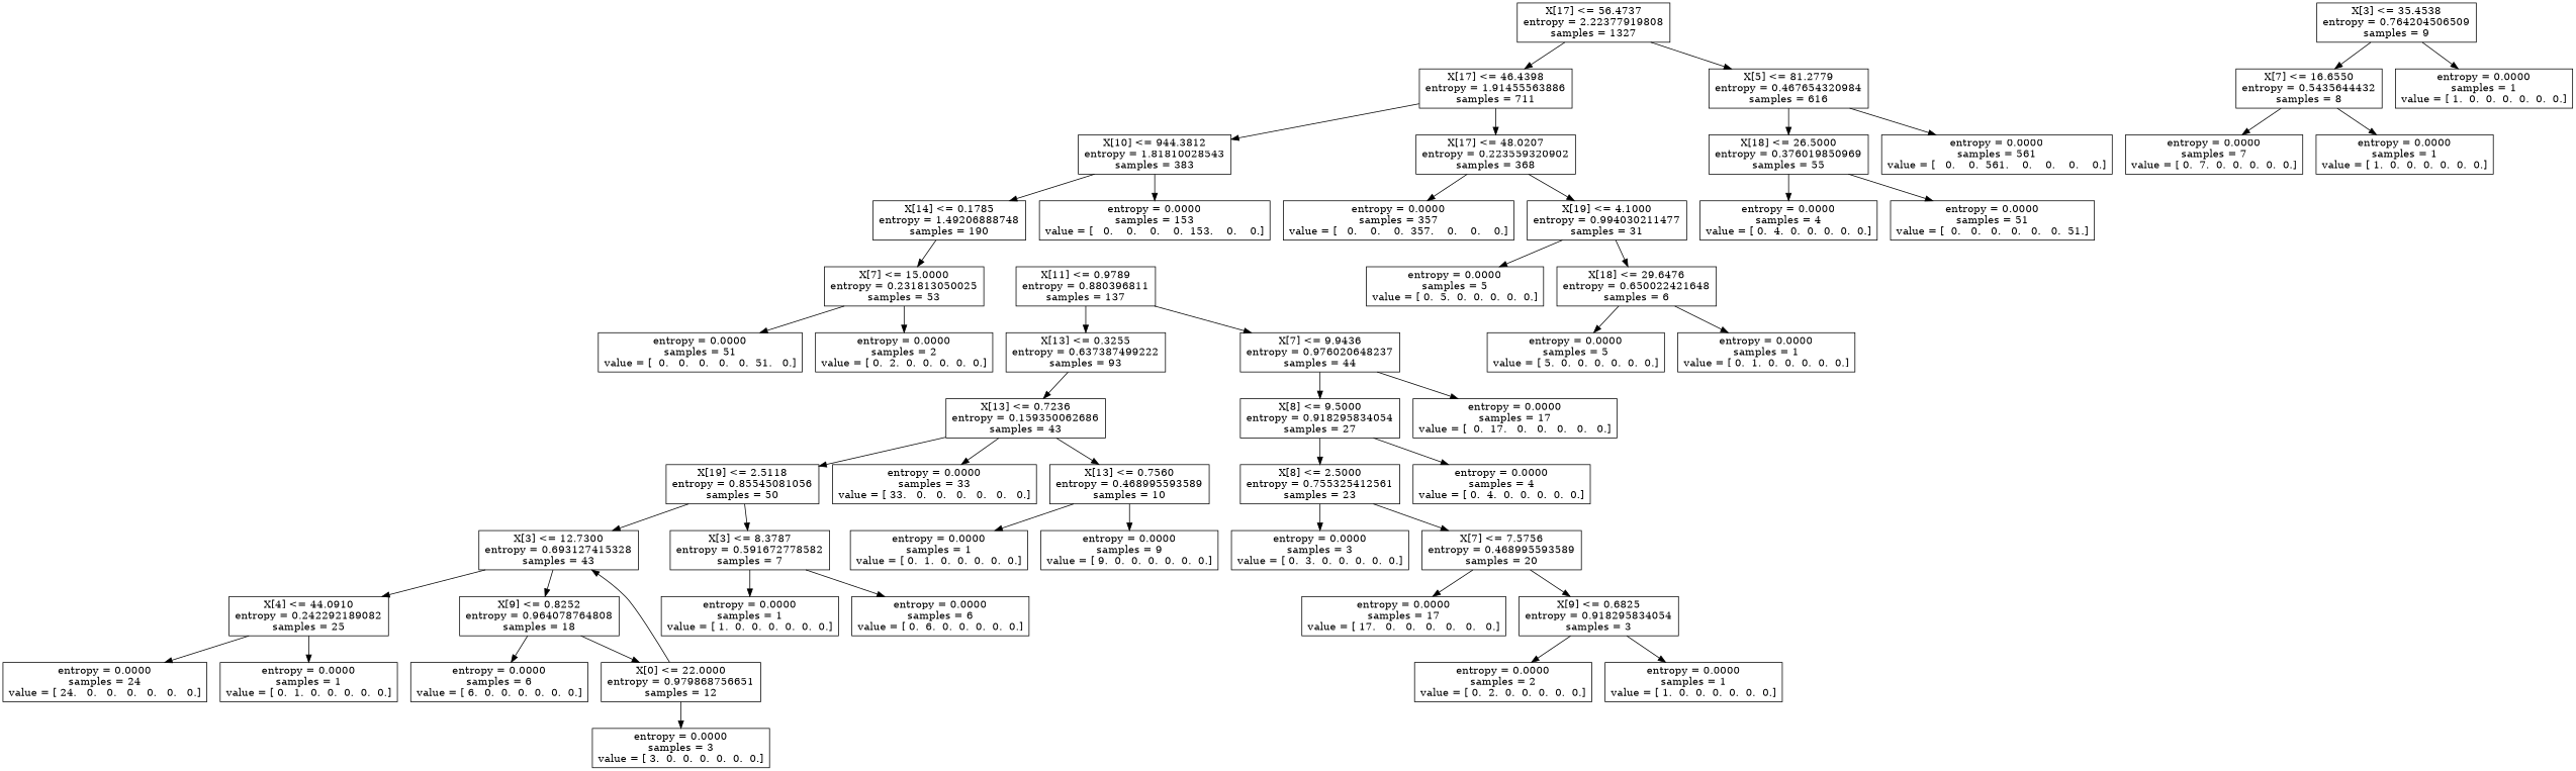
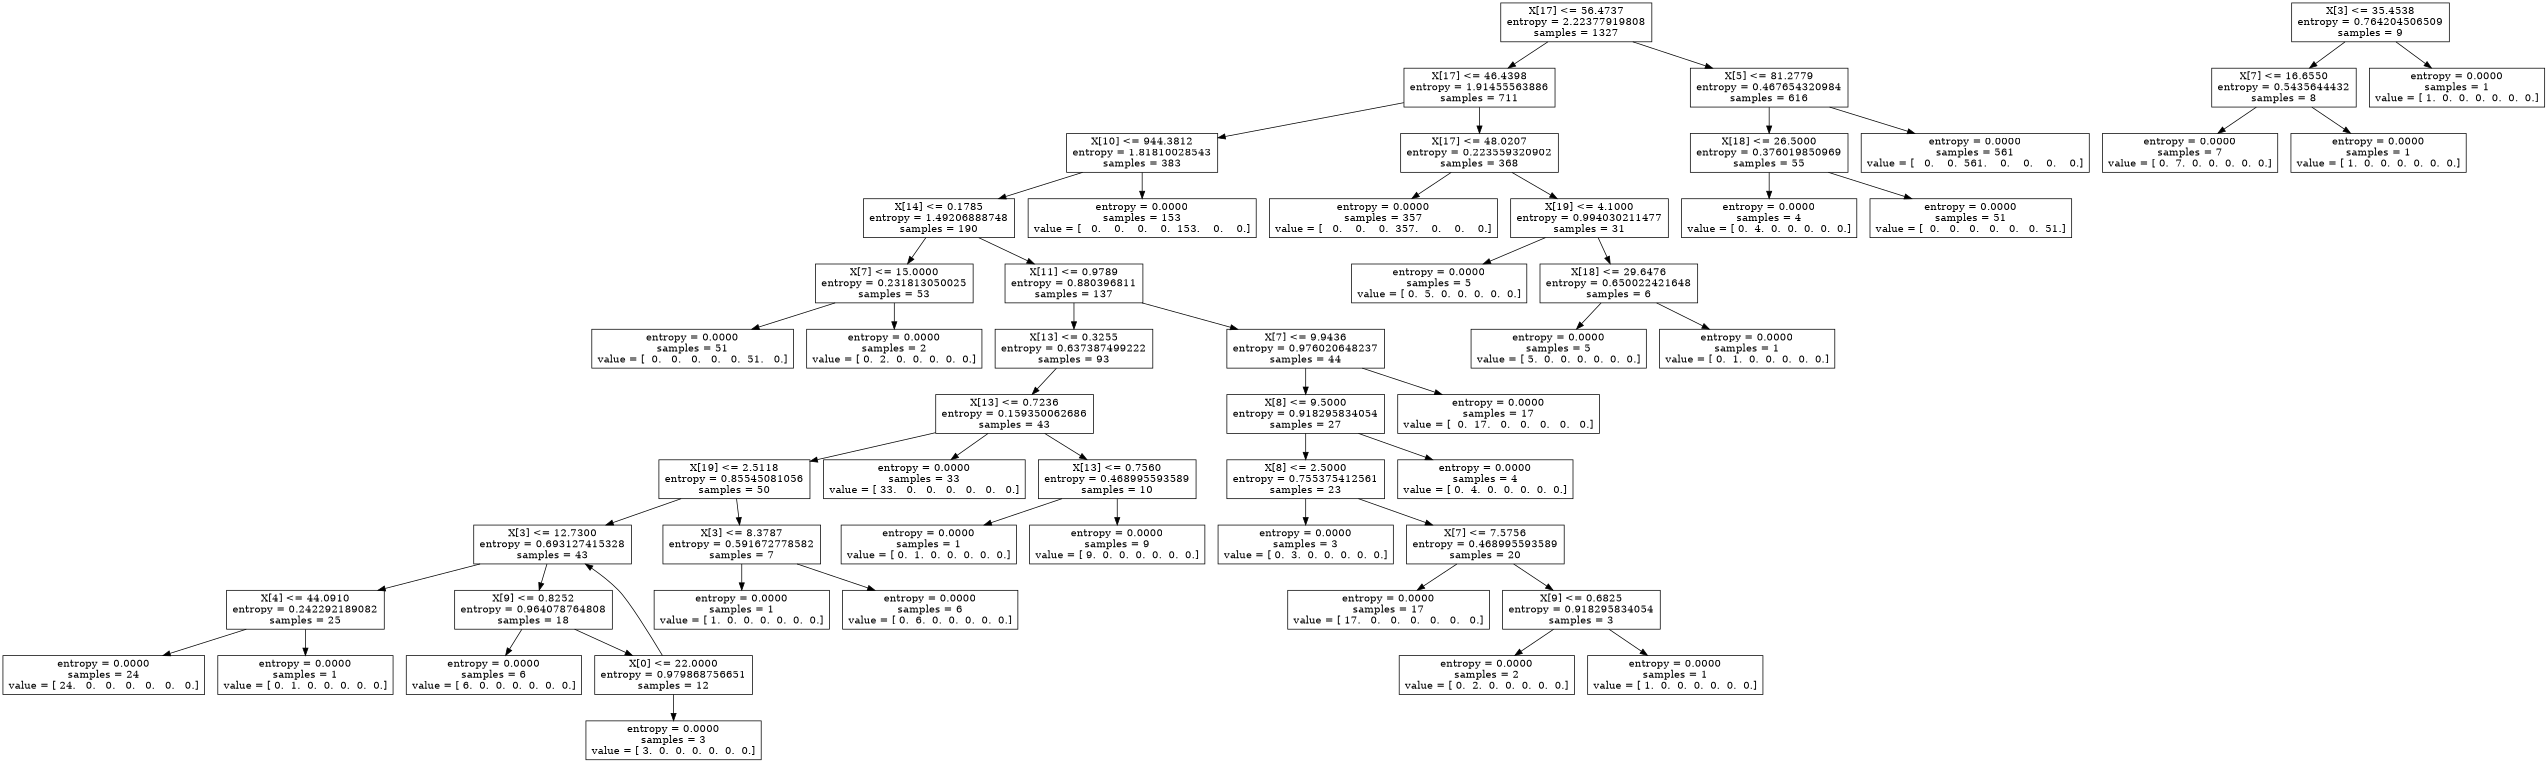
  digraph {
    fontname="DejaVu Serif"
    node [fontname="DejaVu Serif" shape=box]
    edge [fontname="DejaVu Serif"]
    n1 [label="X[17] <= 56.4737\nentropy = 2.22377919808\nsamples = 1327"]
    n2 [label="X[17] <= 46.4398\nentropy = 1.91455563886\nsamples = 711"]
    n3 [label="X[5] <= 81.2779\nentropy = 0.467654320984\nsamples = 616"]
    n4 [label="X[10] <= 944.3812\nentropy = 1.81810028543\nsamples = 383"]
    n5 [label="X[17] <= 48.0207\nentropy = 0.223559320902\nsamples = 368"]
    n6 [label="X[18] <= 26.5000\nentropy = 0.376019850969\nsamples = 55"]
    n7 [label="entropy = 0.0000\nsamples = 561\nvalue = [   0.    0.  561.    0.    0.    0.    0.]"]
    n8 [label="X[14] <= 0.1785\nentropy = 1.49206888748\nsamples = 190"]
    n9 [label="entropy = 0.0000\nsamples = 153\nvalue = [   0.    0.    0.    0.  153.    0.    0.]"]
    n10 [label="entropy = 0.0000\nsamples = 357\nvalue = [   0.    0.    0.  357.    0.    0.    0.]"]
    n11 [label="X[19] <= 4.1000\nentropy = 0.994030211477\nsamples = 31"]
    n12 [label="X[7] <= 15.0000\nentropy = 0.231813050025\nsamples = 53"]
    n13 [label="X[11] <= 0.9789\nentropy = 0.880396811\nsamples = 137"]
    n14 [label="entropy = 0.0000\nsamples = 51\nvalue = [  0.   0.   0.   0.   0.  51.   0.]"]
    n15 [label="entropy = 0.0000\nsamples = 2\nvalue = [ 0.  2.  0.  0.  0.  0.  0.]"]
    n16 [label="X[13] <= 0.3255\nentropy = 0.637387499222\nsamples = 93"]
    n17 [label="X[7] <= 9.9436\nentropy = 0.976020648237\nsamples = 44"]
    n18 [label="X[13] <= 0.7236\nentropy = 0.159350062686\nsamples = 43"]
    n19 [label="X[8] <= 9.5000\nentropy = 0.918295834054\nsamples = 27"]
    n20 [label="entropy = 0.0000\nsamples = 17\nvalue = [  0.  17.   0.   0.   0.   0.   0.]"]
    n21 [label="X[19] <= 2.5118\nentropy = 0.85545081056\nsamples = 50"]
    n22 [label="X[3] <= 12.7300\nentropy = 0.693127415328\nsamples = 43"]
    n23 [label="X[3] <= 8.3787\nentropy = 0.591672778582\nsamples = 7"]
    n24 [label="entropy = 0.0000\nsamples = 33\nvalue = [ 33.   0.   0.   0.   0.   0.   0.]"]
    n25 [label="X[13] <= 0.7560\nentropy = 0.468995593589\nsamples = 10"]
    n26 [label="X[4] <= 44.0910\nentropy = 0.242292189082\nsamples = 25"]
    n27 [label="X[9] <= 0.8252\nentropy = 0.964078764808\nsamples = 18"]
    n28 [label="entropy = 0.0000\nsamples = 1\nvalue = [ 1.  0.  0.  0.  0.  0.  0.]"]
    n29 [label="entropy = 0.0000\nsamples = 6\nvalue = [ 0.  6.  0.  0.  0.  0.  0.]"]
    n30 [label="entropy = 0.0000\nsamples = 24\nvalue = [ 24.   0.   0.   0.   0.   0.   0.]"]
    n31 [label="entropy = 0.0000\nsamples = 1\nvalue = [ 0.  1.  0.  0.  0.  0.  0.]"]
    n32 [label="entropy = 0.0000\nsamples = 6\nvalue = [ 6.  0.  0.  0.  0.  0.  0.]"]
    n33 [label="X[0] <= 22.0000\nentropy = 0.979868756651\nsamples = 12"]
    n34 [label="entropy = 0.0000\nsamples = 3\nvalue = [ 3.  0.  0.  0.  0.  0.  0.]"]
    n35 [label="X[3] <= 35.4538\nentropy = 0.764204506509\nsamples = 9"]
    n36 [label="X[7] <= 16.6550\nentropy = 0.5435644432\nsamples = 8"]
    n37 [label="entropy = 0.0000\nsamples = 1\nvalue = [ 1.  0.  0.  0.  0.  0.  0.]"]
    n38 [label="entropy = 0.0000\nsamples = 7\nvalue = [ 0.  7.  0.  0.  0.  0.  0.]"]
    n39 [label="entropy = 0.0000\nsamples = 1\nvalue = [ 1.  0.  0.  0.  0.  0.  0.]"]
    n40 [label="entropy = 0.0000\nsamples = 1\nvalue = [ 0.  1.  0.  0.  0.  0.  0.]"]
    n41 [label="entropy = 0.0000\nsamples = 9\nvalue = [ 9.  0.  0.  0.  0.  0.  0.]"]
-   n42 [label="X[8] <= 2.5000\nentropy = 0.755325412561\nsamples = 23"]
+   n42 [label="X[8] <= 2.5000\nentropy = 0.755375412561\nsamples = 23"]
    n43 [label="entropy = 0.0000\nsamples = 4\nvalue = [ 0.  4.  0.  0.  0.  0.  0.]"]
    n44 [label="entropy = 0.0000\nsamples = 3\nvalue = [ 0.  3.  0.  0.  0.  0.  0.]"]
    n45 [label="X[7] <= 7.5756\nentropy = 0.468995593589\nsamples = 20"]
    n46 [label="entropy = 0.0000\nsamples = 17\nvalue = [ 17.   0.   0.   0.   0.   0.   0.]"]
    n47 [label="X[9] <= 0.6825\nentropy = 0.918295834054\nsamples = 3"]
    n48 [label="entropy = 0.0000\nsamples = 2\nvalue = [ 0.  2.  0.  0.  0.  0.  0.]"]
    n49 [label="entropy = 0.0000\nsamples = 1\nvalue = [ 1.  0.  0.  0.  0.  0.  0.]"]
    n50 [label="entropy = 0.0000\nsamples = 5\nvalue = [ 0.  5.  0.  0.  0.  0.  0.]"]
    n51 [label="X[18] <= 29.6476\nentropy = 0.650022421648\nsamples = 6"]
    n52 [label="entropy = 0.0000\nsamples = 5\nvalue = [ 5.  0.  0.  0.  0.  0.  0.]"]
    n53 [label="entropy = 0.0000\nsamples = 1\nvalue = [ 0.  1.  0.  0.  0.  0.  0.]"]
    n54 [label="entropy = 0.0000\nsamples = 4\nvalue = [ 0.  4.  0.  0.  0.  0.  0.]"]
    n55 [label="entropy = 0.0000\nsamples = 51\nvalue = [  0.   0.   0.   0.   0.   0.  51.]"]
    n1 -> n2
    n1 -> n3
    n2 -> n4
    n2 -> n5
    n3 -> n6
    n3 -> n7
    n4 -> n8
    n4 -> n9
    n5 -> n10
    n5 -> n11
    n6 -> n54
    n6 -> n55
    n8 -> n12
+   n8 -> n13
    n11 -> n50
    n11 -> n51
    n12 -> n14
    n12 -> n15
    n13 -> n16
    n13 -> n17
    n16 -> n18
    n17 -> n19
    n17 -> n20
    n18 -> n21
    n18 -> n24
    n18 -> n25
    n19 -> n42
    n19 -> n43
    n21 -> n22
    n21 -> n23
    n22 -> n26
    n22 -> n27
    n23 -> n28
    n23 -> n29
    n25 -> n40
    n25 -> n41
    n26 -> n30
    n26 -> n31
    n27 -> n32
    n27 -> n33
    n33 -> n22
    n33 -> n34
    n35 -> n36
    n35 -> n37
    n36 -> n38
    n36 -> n39
    n42 -> n44
    n42 -> n45
    n45 -> n46
    n45 -> n47
    n47 -> n48
    n47 -> n49
    n51 -> n52
    n51 -> n53
  }
